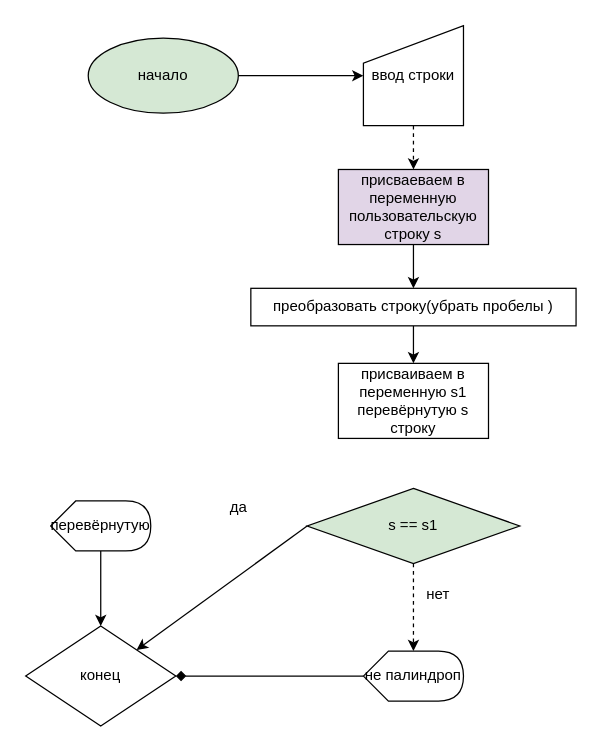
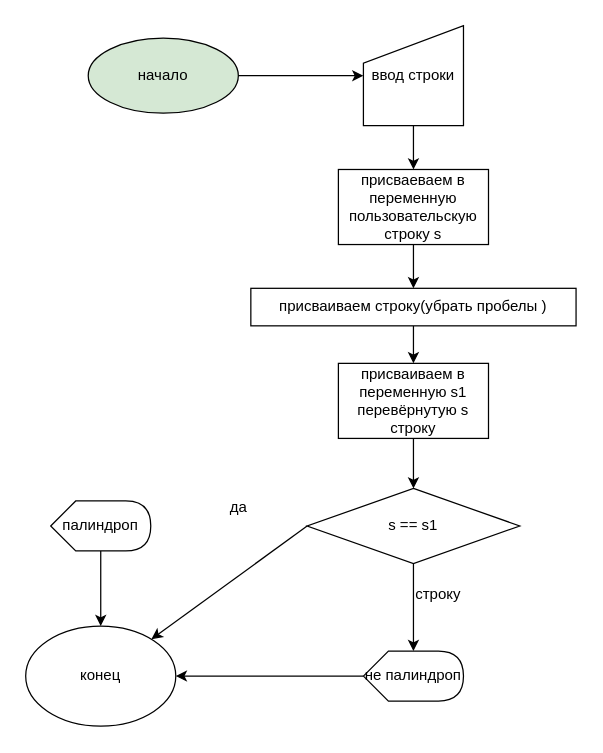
  <mxCell id="0" />
  <mxCell id="1" parent="0" />
  <mxCell id="2" value="начало" style="ellipse;whiteSpace=wrap;html=1;fillColor=#d5e8d4;" vertex="1" parent="1"><mxGeometry x="70" y="30" width="120" height="60" as="geometry" /></mxCell>
  <mxCell id="3" value="" style="endArrow=classic;html=1;exitX=1;exitY=0.5;exitDx=0;exitDy=0;" edge="1" parent="1" source="2"><mxGeometry width="50" height="50" relative="1" as="geometry"><mxPoint x="90" y="350" as="sourcePoint" /><mxPoint x="290" y="60" as="targetPoint" /></mxGeometry></mxCell>
  <mxCell id="4" style="edgeStyle=none;html=1;exitX=0.5;exitY=1;exitDx=0;exitDy=0;entryX=0.5;entryY=0;entryDx=0;entryDy=0;" edge="1" parent="1" source="5" target="19"><mxGeometry relative="1" as="geometry" /></mxCell>
- <mxCell id="5" value="преобразовать строку(убрать пробелы )" style="rounded=0;whiteSpace=wrap;html=1;" vertex="1" parent="1"><mxGeometry x="200" y="230" width="260" height="30" as="geometry" /></mxCell>
- <mxCell id="6" value="s == s1" style="rhombus;whiteSpace=wrap;html=1;fillColor=#d5e8d4;" vertex="1" parent="1"><mxGeometry x="245" y="390" width="170" height="60" as="geometry" /></mxCell>
+ <mxCell id="5" value="присваиваем строку(убрать пробелы )" style="rounded=0;whiteSpace=wrap;html=1;" vertex="1" parent="1"><mxGeometry x="200" y="230" width="260" height="30" as="geometry" /></mxCell>
+ <mxCell id="6" value="s == s1" style="rhombus;whiteSpace=wrap;html=1;" vertex="1" parent="1"><mxGeometry x="245" y="390" width="170" height="60" as="geometry" /></mxCell>
  <mxCell id="7" value="" style="endArrow=classic;html=1;exitX=0;exitY=0.5;exitDx=0;exitDy=0;" edge="1" parent="1" source="6" target="9"><mxGeometry width="50" height="50" relative="1" as="geometry"><mxPoint x="90" y="350" as="sourcePoint" /><mxPoint x="130" y="420" as="targetPoint" /></mxGeometry></mxCell>
  <mxCell id="8" value="" style="endArrow=classic;html=1;exitX=0;exitY=0;exitDx=40;exitDy=40;exitPerimeter=0;" edge="1" parent="1" source="20" target="9"><mxGeometry width="50" height="50" relative="1" as="geometry"><mxPoint x="80" y="450" as="sourcePoint" /><mxPoint x="80" y="350" as="targetPoint" /></mxGeometry></mxCell>
- <mxCell id="9" value="конец" style="rhombus;whiteSpace=wrap;html=1;" vertex="1" parent="1"><mxGeometry x="20" y="500" width="120" height="80" as="geometry" /></mxCell>
- <mxCell id="10" value="" style="endArrow=classic;html=1;exitX=0.5;exitY=1;exitDx=0;exitDy=0;entryX=0;entryY=0;entryDx=40;entryDy=0;entryPerimeter=0;dashed=1;" edge="1" parent="1" source="6" target="21"><mxGeometry width="50" height="50" relative="1" as="geometry"><mxPoint x="330" y="310" as="sourcePoint" /><mxPoint x="330" y="510" as="targetPoint" /></mxGeometry></mxCell>
- <mxCell id="11" value="" style="endArrow=diamond;html=1;exitX=0;exitY=0.5;exitDx=0;exitDy=0;entryX=1;entryY=0.5;entryDx=0;entryDy=0;exitPerimeter=0;" edge="1" parent="1" source="21" target="9"><mxGeometry width="50" height="50" relative="1" as="geometry"><mxPoint x="280" y="540" as="sourcePoint" /><mxPoint x="140" y="300" as="targetPoint" /></mxGeometry></mxCell>
+ <mxCell id="9" value="конец" style="ellipse;whiteSpace=wrap;html=1;" vertex="1" parent="1"><mxGeometry x="20" y="500" width="120" height="80" as="geometry" /></mxCell>
+ <mxCell id="10" value="" style="endArrow=classic;html=1;exitX=0.5;exitY=1;exitDx=0;exitDy=0;entryX=0;entryY=0;entryDx=40;entryDy=0;entryPerimeter=0;" edge="1" parent="1" source="6" target="21"><mxGeometry width="50" height="50" relative="1" as="geometry"><mxPoint x="330" y="310" as="sourcePoint" /><mxPoint x="330" y="510" as="targetPoint" /></mxGeometry></mxCell>
+ <mxCell id="11" value="" style="endArrow=classic;html=1;exitX=0;exitY=0.5;exitDx=0;exitDy=0;entryX=1;entryY=0.5;entryDx=0;entryDy=0;exitPerimeter=0;" edge="1" parent="1" source="21" target="9"><mxGeometry width="50" height="50" relative="1" as="geometry"><mxPoint x="280" y="540" as="sourcePoint" /><mxPoint x="140" y="300" as="targetPoint" /></mxGeometry></mxCell>
  <mxCell id="12" value="да" style="text;html=1;align=center;verticalAlign=middle;resizable=0;points=[];autosize=1;strokeColor=none;fillColor=none;" vertex="1" parent="1"><mxGeometry x="170" y="390" width="40" height="30" as="geometry" /></mxCell>
- <mxCell id="13" style="edgeStyle=none;html=1;entryX=0.5;entryY=0;entryDx=0;entryDy=0;dashed=1;" edge="1" parent="1" source="14" target="16"><mxGeometry relative="1" as="geometry" /></mxCell>
+ <mxCell id="13" style="edgeStyle=none;html=1;entryX=0.5;entryY=0;entryDx=0;entryDy=0;" edge="1" parent="1" source="14" target="16"><mxGeometry relative="1" as="geometry" /></mxCell>
  <mxCell id="14" value="ввод строки" style="shape=manualInput;whiteSpace=wrap;html=1;" vertex="1" parent="1"><mxGeometry x="290" width="80" height="80" as="geometry" y="20" /></mxCell>
  <mxCell id="15" value="" style="edgeStyle=none;html=1;" edge="1" parent="1" source="16"><mxGeometry relative="1" as="geometry"><mxPoint x="330" y="230" as="targetPoint" /></mxGeometry></mxCell>
- <mxCell id="16" value="присваеваем в переменную пользовательскую строку s" style="rounded=0;whiteSpace=wrap;html=1;fillColor=#e1d5e7;" vertex="1" parent="1"><mxGeometry x="270" y="135" width="120" height="60" as="geometry" /></mxCell>
- <mxCell id="17" value="нет" style="text;html=1;strokeColor=none;fillColor=none;align=center;verticalAlign=middle;whiteSpace=wrap;rounded=0;" vertex="1" parent="1"><mxGeometry x="320" y="460" width="60" height="30" as="geometry" /></mxCell>
+ <mxCell id="16" value="присваеваем в переменную пользовательскую строку s" style="rounded=0;whiteSpace=wrap;html=1;" vertex="1" parent="1"><mxGeometry x="270" y="135" width="120" height="60" as="geometry" /></mxCell>
+ <mxCell id="17" value="строку" style="text;html=1;strokeColor=none;fillColor=none;align=center;verticalAlign=middle;whiteSpace=wrap;rounded=0;" vertex="1" parent="1"><mxGeometry x="320" y="460" width="60" height="30" as="geometry" /></mxCell>
+ <mxCell id="18" style="edgeStyle=none;html=1;entryX=0.5;entryY=0;entryDx=0;entryDy=0;" edge="1" parent="1" source="19" target="6"><mxGeometry relative="1" as="geometry" /></mxCell>
  <mxCell id="19" value="присваиваем в переменную s1 перевёрнутую s строку" style="rounded=0;whiteSpace=wrap;html=1;" vertex="1" parent="1"><mxGeometry x="270" y="290" width="120" height="60" as="geometry" /></mxCell>
- <mxCell id="20" value="перевёрнутую" style="shape=display;whiteSpace=wrap;html=1;" vertex="1" parent="1"><mxGeometry x="40" y="400" width="80" height="40" as="geometry" /></mxCell>
+ <mxCell id="20" value="палиндроп" style="shape=display;whiteSpace=wrap;html=1;" vertex="1" parent="1"><mxGeometry x="40" y="400" width="80" height="40" as="geometry" /></mxCell>
  <mxCell id="21" value="не палиндроп" style="shape=display;whiteSpace=wrap;html=1;" vertex="1" parent="1"><mxGeometry x="290" y="520" width="80" height="40" as="geometry" /></mxCell>
